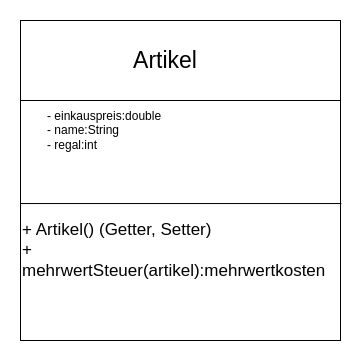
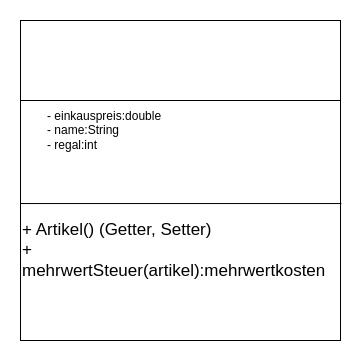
  <mxCell id="0" />
  <mxCell id="1" parent="0" />
  <mxCell id="2" value="" style="whiteSpace=wrap;html=1;aspect=fixed;" vertex="1" parent="1"><mxGeometry x="20" y="20" width="320" height="320" as="geometry" /></mxCell>
- <mxCell id="3" value="Artikel" style="text;html=1;strokeColor=none;fillColor=none;align=center;verticalAlign=middle;whiteSpace=wrap;rounded=0;fontSize=23;" vertex="1" parent="1"><mxGeometry x="115" y="40" width="100" height="40" as="geometry" /></mxCell>
  <mxCell id="4" value="" style="endArrow=none;html=1;entryX=1;entryY=0.25;entryDx=0;entryDy=0;exitX=0;exitY=0.25;exitDx=0;exitDy=0;" edge="1" parent="1" source="2" target="2"><mxGeometry width="50" height="50" relative="1" as="geometry"><mxPoint x="20" y="190" as="sourcePoint" /><mxPoint x="70" y="140" as="targetPoint" /></mxGeometry></mxCell>
  <mxCell id="5" value="&lt;div&gt;- einkauspreis:double&lt;/div&gt;&lt;div&gt;- name:String&lt;/div&gt;&lt;div&gt;- regal:int&lt;br&gt;&lt;/div&gt;" style="text;html=1;strokeColor=none;fillColor=none;align=left;verticalAlign=middle;whiteSpace=wrap;rounded=0;" vertex="1" parent="1"><mxGeometry x="45" y="90" width="270" height="80" as="geometry" /></mxCell>
  <mxCell id="6" value="" style="endArrow=none;html=1;fontSize=23;exitX=0;exitY=0.572;exitDx=0;exitDy=0;exitPerimeter=0;entryX=1.003;entryY=0.572;entryDx=0;entryDy=0;entryPerimeter=0;" edge="1" parent="1" source="2" target="2"><mxGeometry width="50" height="50" relative="1" as="geometry"><mxPoint x="20" y="380" as="sourcePoint" /><mxPoint x="70" y="330" as="targetPoint" /></mxGeometry></mxCell>
  <mxCell id="7" value="&lt;div style=&quot;font-size: 17px&quot;&gt;&lt;font style=&quot;font-size: 17px&quot;&gt;+ Artikel() (Getter, Setter)&lt;/font&gt;&lt;/div&gt;&lt;div style=&quot;font-size: 17px&quot;&gt;&lt;font style=&quot;font-size: 17px&quot;&gt;+ mehrwertSteuer(artikel):mehrwertkosten&lt;br&gt;&lt;/font&gt;&lt;/div&gt;" style="text;html=1;strokeColor=none;fillColor=none;align=left;verticalAlign=middle;whiteSpace=wrap;rounded=0;fontSize=18;" vertex="1" parent="1"><mxGeometry x="20" y="200" width="280" height="100" as="geometry" /></mxCell>
